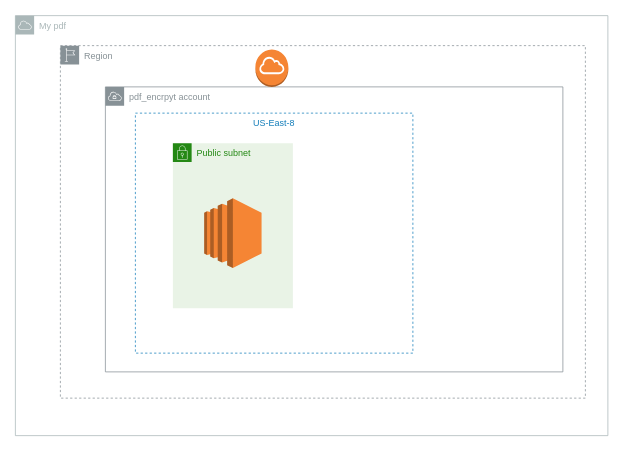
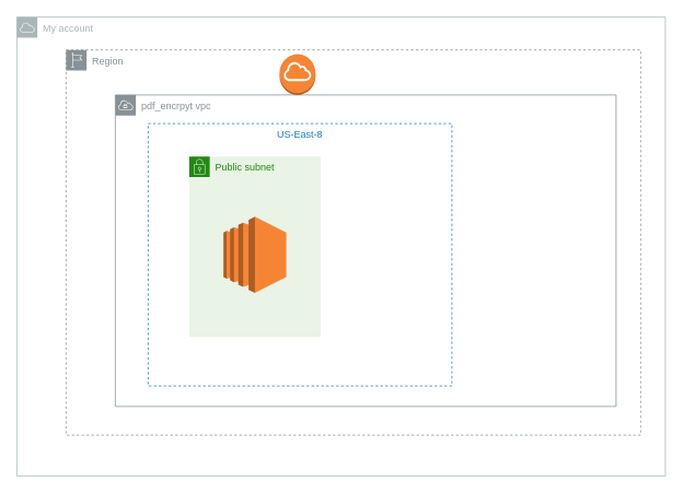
  <mxCell id="0" />
  <mxCell id="1" parent="0" />
- <mxCell id="2" value="My pdf&lt;br&gt;" style="sketch=0;outlineConnect=0;gradientColor=none;html=1;whiteSpace=wrap;fontSize=12;fontStyle=0;shape=mxgraph.aws4.group;grIcon=mxgraph.aws4.group_aws_cloud;strokeColor=#AAB7B8;fillColor=none;verticalAlign=top;align=left;spacingLeft=30;fontColor=#AAB7B8;dashed=0;" parent="1" vertex="1"><mxGeometry x="20" y="20" width="790" height="560" as="geometry" /></mxCell>
+ <mxCell id="2" value="My account&lt;br&gt;" style="sketch=0;outlineConnect=0;gradientColor=none;html=1;whiteSpace=wrap;fontSize=12;fontStyle=0;shape=mxgraph.aws4.group;grIcon=mxgraph.aws4.group_aws_cloud;strokeColor=#AAB7B8;fillColor=none;verticalAlign=top;align=left;spacingLeft=30;fontColor=#AAB7B8;dashed=0;" parent="1" vertex="1"><mxGeometry x="20" y="20" width="790" height="560" as="geometry" /></mxCell>
  <mxCell id="3" value="Region" style="sketch=0;outlineConnect=0;gradientColor=none;html=1;whiteSpace=wrap;fontSize=12;fontStyle=0;shape=mxgraph.aws4.group;grIcon=mxgraph.aws4.group_region;strokeColor=#879196;fillColor=none;verticalAlign=top;align=left;spacingLeft=30;fontColor=#879196;dashed=1;" parent="1" vertex="1"><mxGeometry x="80" y="60" width="700" height="470" as="geometry" /></mxCell>
- <mxCell id="4" value="pdf_encrpyt account" style="sketch=0;outlineConnect=0;gradientColor=none;html=1;whiteSpace=wrap;fontSize=12;fontStyle=0;shape=mxgraph.aws4.group;grIcon=mxgraph.aws4.group_vpc;strokeColor=#879196;fillColor=none;verticalAlign=top;align=left;spacingLeft=30;fontColor=#879196;dashed=0;" parent="1" vertex="1"><mxGeometry x="140" y="115" width="610" height="380" as="geometry" /></mxCell>
+ <mxCell id="4" value="pdf_encrpyt vpc" style="sketch=0;outlineConnect=0;gradientColor=none;html=1;whiteSpace=wrap;fontSize=12;fontStyle=0;shape=mxgraph.aws4.group;grIcon=mxgraph.aws4.group_vpc;strokeColor=#879196;fillColor=none;verticalAlign=top;align=left;spacingLeft=30;fontColor=#879196;dashed=0;" parent="1" vertex="1"><mxGeometry x="140" y="115" width="610" height="380" as="geometry" /></mxCell>
  <mxCell id="5" value="US-East-8" style="fillColor=none;strokeColor=#147EBA;dashed=1;verticalAlign=top;fontStyle=0;fontColor=#147EBA;whiteSpace=wrap;html=1;" parent="1" vertex="1"><mxGeometry x="180" y="150" width="370" height="320" as="geometry" /></mxCell>
  <mxCell id="6" value="Public subnet" style="points=[[0,0],[0.25,0],[0.5,0],[0.75,0],[1,0],[1,0.25],[1,0.5],[1,0.75],[1,1],[0.75,1],[0.5,1],[0.25,1],[0,1],[0,0.75],[0,0.5],[0,0.25]];outlineConnect=0;gradientColor=none;html=1;whiteSpace=wrap;fontSize=12;fontStyle=0;container=1;pointerEvents=0;collapsible=0;recursiveResize=0;shape=mxgraph.aws4.group;grIcon=mxgraph.aws4.group_security_group;grStroke=0;strokeColor=#248814;fillColor=#E9F3E6;verticalAlign=top;align=left;spacingLeft=30;fontColor=#248814;dashed=0;" parent="1" vertex="1"><mxGeometry x="230" y="190" width="160" height="220" as="geometry" /></mxCell>
  <mxCell id="7" value="" style="outlineConnect=0;dashed=0;verticalLabelPosition=bottom;verticalAlign=top;align=center;html=1;shape=mxgraph.aws3.ec2;fillColor=#F58534;gradientColor=none;" parent="6" vertex="1"><mxGeometry x="41.75" y="73.5" width="76.5" height="93" as="geometry" /></mxCell>
  <mxCell id="8" value="" style="outlineConnect=0;dashed=0;verticalLabelPosition=bottom;verticalAlign=top;align=center;html=1;shape=mxgraph.aws3.internet_gateway;fillColor=#F58534;gradientColor=none;" parent="1" vertex="1"><mxGeometry x="340" y="65" width="44" height="50" as="geometry" /></mxCell>
